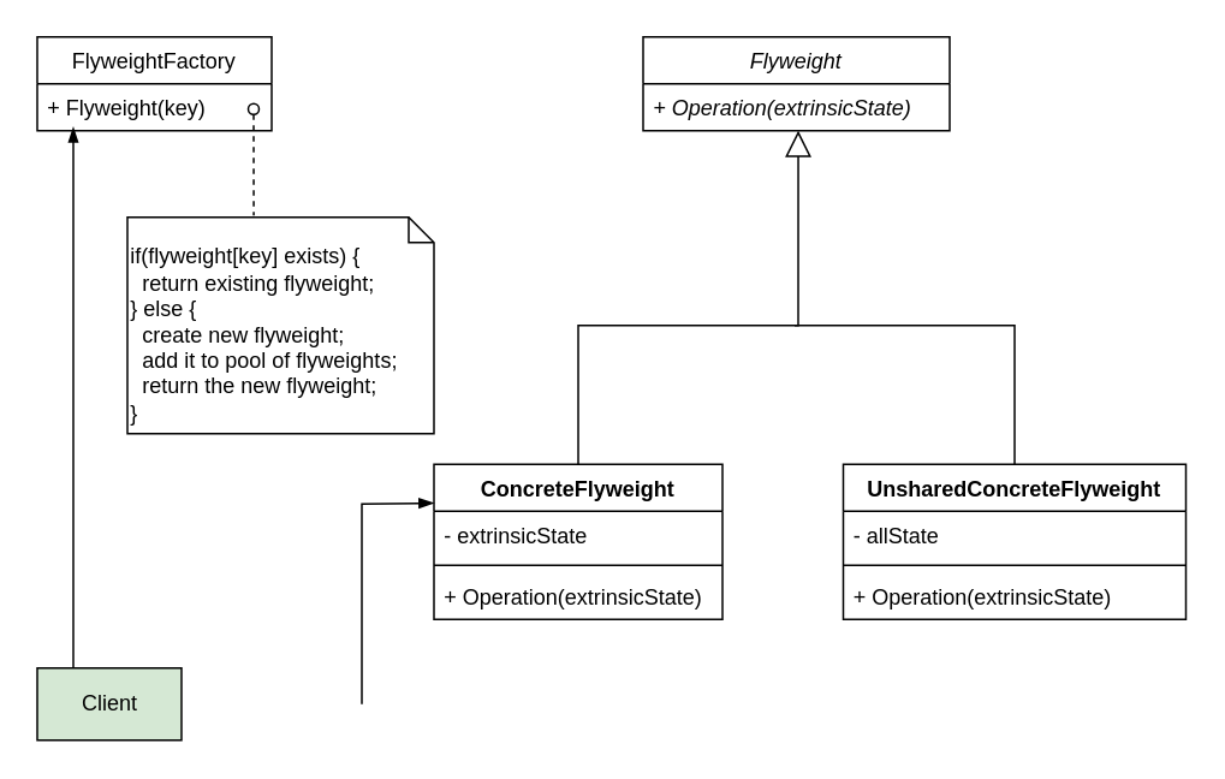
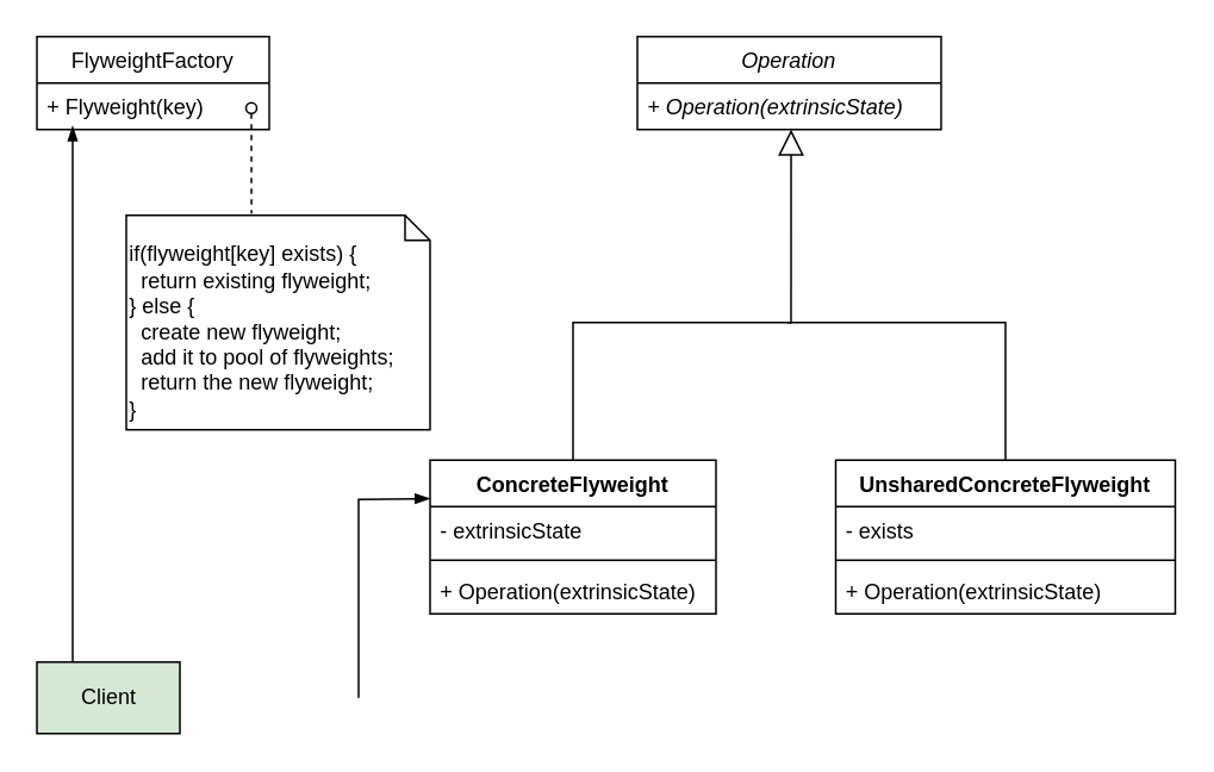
  <mxCell id="0" />
  <mxCell id="1" parent="0" />
  <mxCell id="2" value="" style="endArrow=none;dashed=1;endFill=0;endSize=12;html=1;startArrow=oval;startFill=0;entryX=0.665;entryY=-0.008;entryDx=0;entryDy=0;entryPerimeter=0;" edge="1" parent="1"><mxGeometry width="160" relative="1" as="geometry"><mxPoint x="140" y="60" as="sourcePoint" /><mxPoint x="140.05" y="118.976" as="targetPoint" /></mxGeometry></mxCell>
  <mxCell id="3" value="&lt;br&gt;if(flyweight[key] exists) {&lt;br&gt;&amp;nbsp; return existing flyweight;&lt;br&gt;} else {&lt;br&gt;&amp;nbsp; create new flyweight;&lt;br&gt;&amp;nbsp; add it to pool of flyweights;&lt;br&gt;&amp;nbsp; return the new flyweight;&lt;br&gt;}" style="shape=note;whiteSpace=wrap;html=1;size=14;verticalAlign=top;align=left;spacingTop=-6;" vertex="1" parent="1"><mxGeometry x="70" y="120" width="170" height="120" as="geometry" /></mxCell>
  <mxCell id="4" value="FlyweightFactory" style="swimlane;fontStyle=0;childLayout=stackLayout;horizontal=1;startSize=26;fillColor=none;horizontalStack=0;resizeParent=1;resizeParentMax=0;resizeLast=0;collapsible=1;marginBottom=0;" vertex="1" parent="1"><mxGeometry x="20" y="20" width="130" height="52" as="geometry" /></mxCell>
  <mxCell id="5" value="+ Flyweight(key)" style="text;strokeColor=none;fillColor=none;align=left;verticalAlign=top;spacingLeft=4;spacingRight=4;overflow=hidden;rotatable=0;points=[[0,0.5],[1,0.5]];portConstraint=eastwest;" vertex="1" parent="4"><mxGeometry y="26" width="130" height="26" as="geometry" /></mxCell>
- <mxCell id="6" value="Flyweight" style="swimlane;fontStyle=2;childLayout=stackLayout;horizontal=1;startSize=26;fillColor=none;horizontalStack=0;resizeParent=1;resizeParentMax=0;resizeLast=0;collapsible=1;marginBottom=0;" vertex="1" parent="1"><mxGeometry x="356" y="20" width="170" height="52" as="geometry" /></mxCell>
+ <mxCell id="6" value="Operation" style="swimlane;fontStyle=2;childLayout=stackLayout;horizontal=1;startSize=26;fillColor=none;horizontalStack=0;resizeParent=1;resizeParentMax=0;resizeLast=0;collapsible=1;marginBottom=0;" vertex="1" parent="1"><mxGeometry x="356" y="20" width="170" height="52" as="geometry" /></mxCell>
  <mxCell id="7" value="+ Operation(extrinsicState)" style="text;strokeColor=none;fillColor=none;align=left;verticalAlign=top;spacingLeft=4;spacingRight=4;overflow=hidden;rotatable=0;points=[[0,0.5],[1,0.5]];portConstraint=eastwest;fontStyle=2" vertex="1" parent="6"><mxGeometry y="26" width="170" height="26" as="geometry" /></mxCell>
  <mxCell id="8" value="ConcreteFlyweight" style="swimlane;fontStyle=1;align=center;verticalAlign=top;childLayout=stackLayout;horizontal=1;startSize=26;horizontalStack=0;resizeParent=1;resizeParentMax=0;resizeLast=0;collapsible=1;marginBottom=0;" vertex="1" parent="1"><mxGeometry x="240" y="257" width="160" height="86" as="geometry" /></mxCell>
  <mxCell id="9" value="- extrinsicState" style="text;strokeColor=none;fillColor=none;align=left;verticalAlign=top;spacingLeft=4;spacingRight=4;overflow=hidden;rotatable=0;points=[[0,0.5],[1,0.5]];portConstraint=eastwest;" vertex="1" parent="8"><mxGeometry y="26" width="160" height="26" as="geometry" /></mxCell>
  <mxCell id="10" value="" style="line;strokeWidth=1;fillColor=none;align=left;verticalAlign=middle;spacingTop=-1;spacingLeft=3;spacingRight=3;rotatable=0;labelPosition=right;points=[];portConstraint=eastwest;" vertex="1" parent="8"><mxGeometry y="52" width="160" height="8" as="geometry" /></mxCell>
  <mxCell id="11" value="+ Operation(extrinsicState)" style="text;strokeColor=none;fillColor=none;align=left;verticalAlign=top;spacingLeft=4;spacingRight=4;overflow=hidden;rotatable=0;points=[[0,0.5],[1,0.5]];portConstraint=eastwest;" vertex="1" parent="8"><mxGeometry y="60" width="160" height="26" as="geometry" /></mxCell>
  <mxCell id="12" style="edgeStyle=orthogonalEdgeStyle;rounded=0;orthogonalLoop=1;jettySize=auto;html=1;exitX=0.5;exitY=0;exitDx=0;exitDy=0;startArrow=none;startFill=0;endArrow=none;endFill=0;" edge="1" parent="1" source="13"><mxGeometry relative="1" as="geometry"><mxPoint x="440" y="180" as="targetPoint" /><Array as="points"><mxPoint x="562" y="180" /></Array></mxGeometry></mxCell>
  <mxCell id="13" value="UnsharedConcreteFlyweight" style="swimlane;fontStyle=1;align=center;verticalAlign=top;childLayout=stackLayout;horizontal=1;startSize=26;horizontalStack=0;resizeParent=1;resizeParentMax=0;resizeLast=0;collapsible=1;marginBottom=0;" vertex="1" parent="1"><mxGeometry x="467" y="257" width="190" height="86" as="geometry" /></mxCell>
- <mxCell id="14" value="- allState" style="text;strokeColor=none;fillColor=none;align=left;verticalAlign=top;spacingLeft=4;spacingRight=4;overflow=hidden;rotatable=0;points=[[0,0.5],[1,0.5]];portConstraint=eastwest;" vertex="1" parent="13"><mxGeometry y="26" width="190" height="26" as="geometry" /></mxCell>
+ <mxCell id="14" value="- exists" style="text;strokeColor=none;fillColor=none;align=left;verticalAlign=top;spacingLeft=4;spacingRight=4;overflow=hidden;rotatable=0;points=[[0,0.5],[1,0.5]];portConstraint=eastwest;" vertex="1" parent="13"><mxGeometry y="26" width="190" height="26" as="geometry" /></mxCell>
  <mxCell id="15" value="" style="line;strokeWidth=1;fillColor=none;align=left;verticalAlign=middle;spacingTop=-1;spacingLeft=3;spacingRight=3;rotatable=0;labelPosition=right;points=[];portConstraint=eastwest;" vertex="1" parent="13"><mxGeometry y="52" width="190" height="8" as="geometry" /></mxCell>
  <mxCell id="16" value="+ Operation(extrinsicState)" style="text;strokeColor=none;fillColor=none;align=left;verticalAlign=top;spacingLeft=4;spacingRight=4;overflow=hidden;rotatable=0;points=[[0,0.5],[1,0.5]];portConstraint=eastwest;" vertex="1" parent="13"><mxGeometry y="60" width="190" height="26" as="geometry" /></mxCell>
  <mxCell id="17" value="" style="endArrow=block;endFill=0;endSize=12;html=1;entryX=0.506;entryY=1;entryDx=0;entryDy=0;entryPerimeter=0;exitX=0.5;exitY=0;exitDx=0;exitDy=0;rounded=0;" edge="1" parent="1" source="8" target="7"><mxGeometry width="160" relative="1" as="geometry"><mxPoint x="20" y="370" as="sourcePoint" /><mxPoint x="180" y="370" as="targetPoint" /><Array as="points"><mxPoint x="320" y="180" /><mxPoint x="442" y="180" /></Array></mxGeometry></mxCell>
  <mxCell id="18" style="rounded=0;orthogonalLoop=1;jettySize=auto;html=1;exitX=0.25;exitY=0;exitDx=0;exitDy=0;startArrow=none;startFill=0;endArrow=blockThin;endFill=1;" edge="1" parent="1"><mxGeometry relative="1" as="geometry"><mxPoint x="40" y="370" as="sourcePoint" /><mxPoint x="40" y="70" as="targetPoint" /></mxGeometry></mxCell>
  <mxCell id="19" style="edgeStyle=none;rounded=0;orthogonalLoop=1;jettySize=auto;html=1;entryX=0;entryY=0.25;entryDx=0;entryDy=0;startArrow=none;startFill=0;endArrow=blockThin;endFill=1;" edge="1" parent="1" target="8"><mxGeometry relative="1" as="geometry"><mxPoint x="200" y="390" as="sourcePoint" /><Array as="points"><mxPoint x="200" y="279" /></Array></mxGeometry></mxCell>
  <mxCell id="20" value="Client" style="html=1;fillColor=#d5e8d4;" vertex="1" parent="1"><mxGeometry x="20" y="370" width="80" height="40" as="geometry" /></mxCell>
